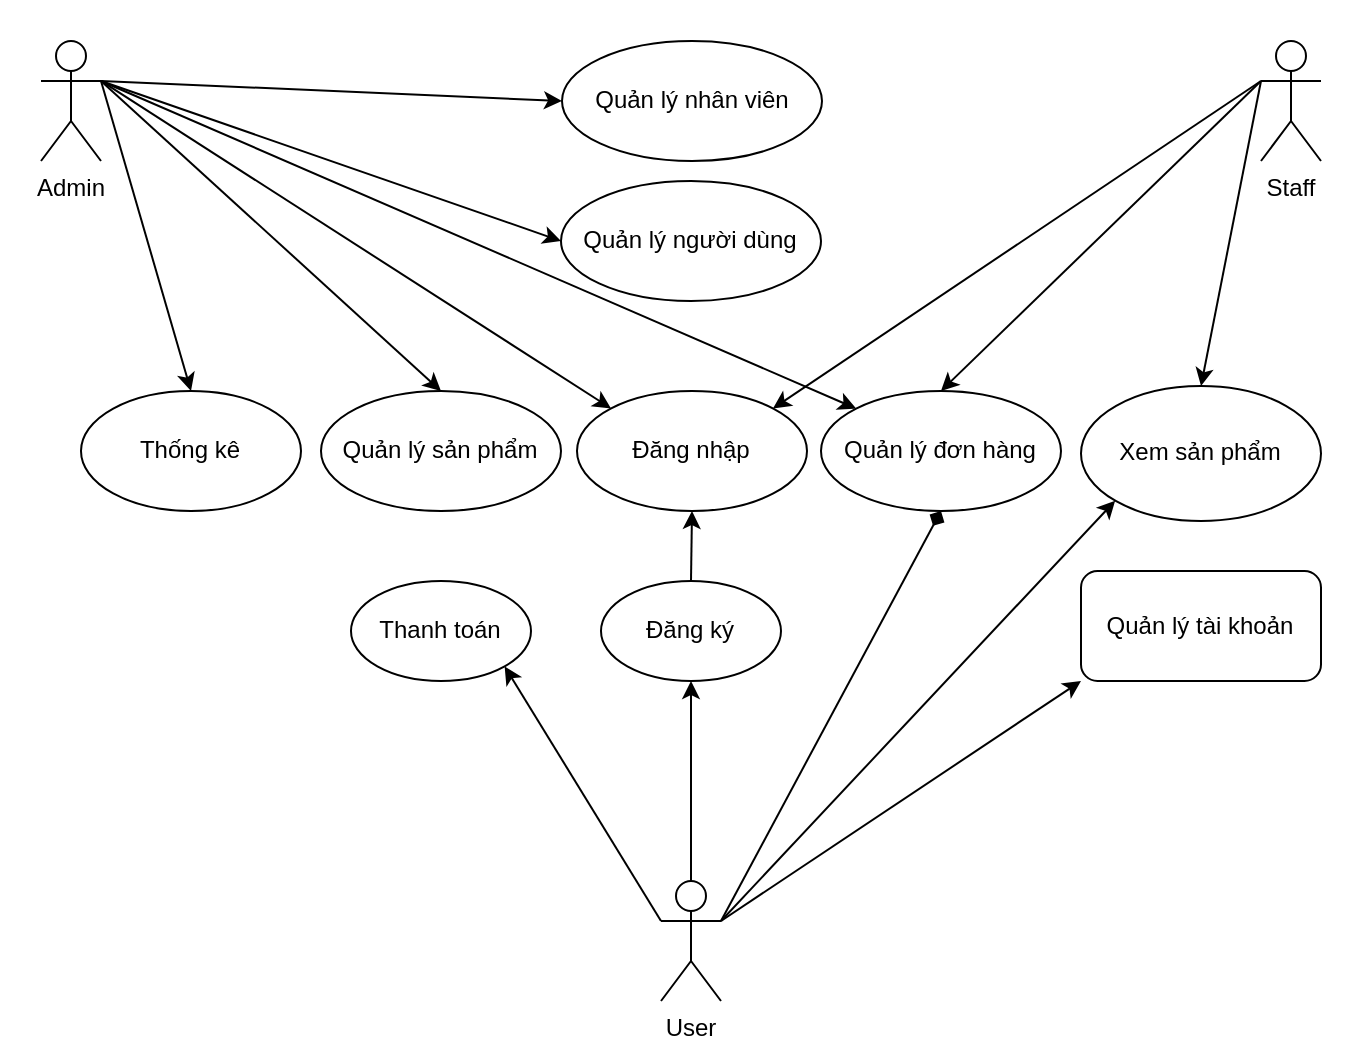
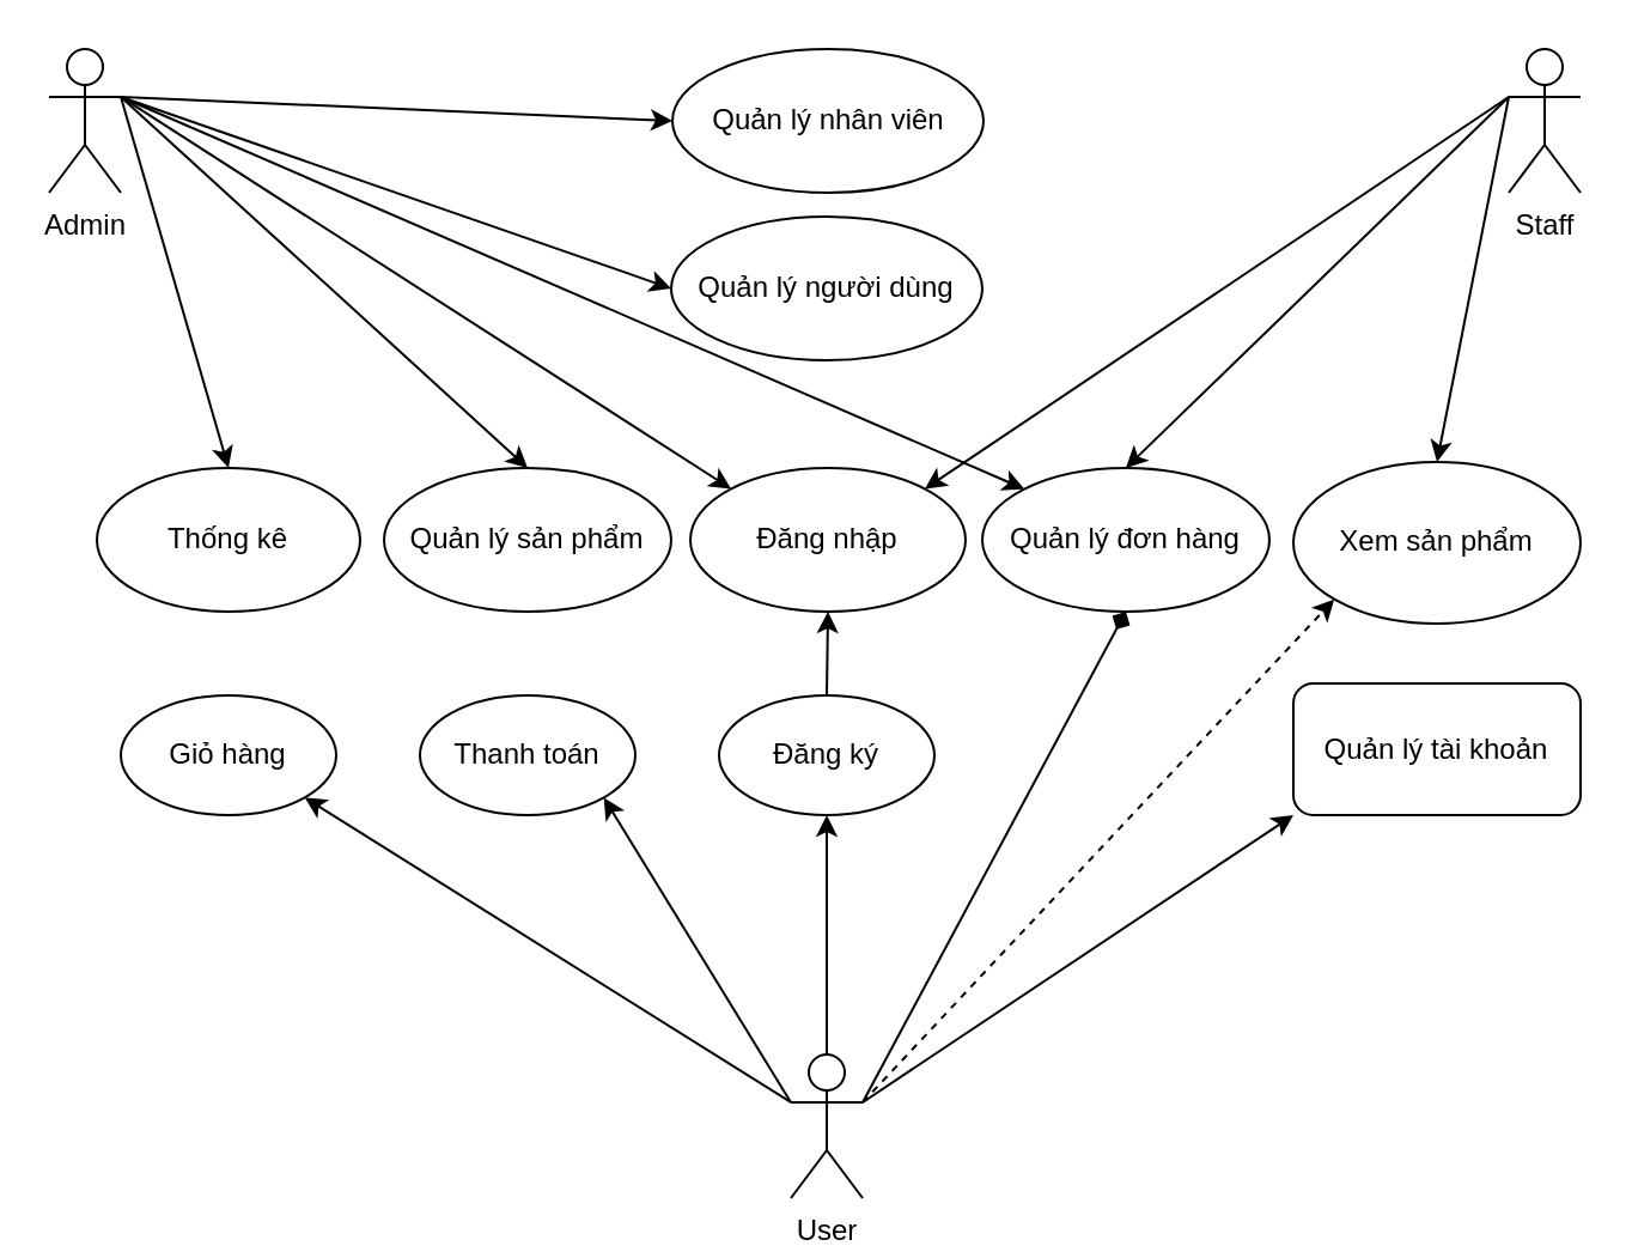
  <mxCell id="0" />
  <mxCell id="1" parent="0" />
  <mxCell id="2" value="Admin" style="shape=umlActor;verticalLabelPosition=bottom;verticalAlign=top;html=1;" vertex="1" parent="1"><mxGeometry x="20" y="20" width="30" height="60" as="geometry" /></mxCell>
  <mxCell id="3" value="User" style="shape=umlActor;verticalLabelPosition=bottom;verticalAlign=top;html=1;" vertex="1" parent="1"><mxGeometry x="330" y="440" width="30" height="60" as="geometry" /></mxCell>
  <mxCell id="4" value="Staff" style="shape=umlActor;verticalLabelPosition=bottom;verticalAlign=top;html=1;" vertex="1" parent="1"><mxGeometry x="630" y="20" width="30" height="60" as="geometry" /></mxCell>
  <mxCell id="5" value="Quản lý sản phẩm" style="ellipse;whiteSpace=wrap;html=1;" vertex="1" parent="1"><mxGeometry x="160" y="195" width="120" height="60" as="geometry" /></mxCell>
+ <mxCell id="6" value="Giỏ hàng" style="ellipse;whiteSpace=wrap;html=1;" vertex="1" parent="1"><mxGeometry x="50" y="290" width="90" height="50" as="geometry" /></mxCell>
  <mxCell id="7" value="Quản lý người dùng" style="ellipse;whiteSpace=wrap;html=1;" vertex="1" parent="1"><mxGeometry x="280" y="90" width="130" height="60" as="geometry" /></mxCell>
  <mxCell id="8" value="Quản lý đơn hàng" style="ellipse;whiteSpace=wrap;html=1;" vertex="1" parent="1"><mxGeometry x="410" y="195" width="120" height="60" as="geometry" /></mxCell>
  <mxCell id="9" value="Thanh toán" style="ellipse;whiteSpace=wrap;html=1;" vertex="1" parent="1"><mxGeometry x="175" y="290" width="90" height="50" as="geometry" /></mxCell>
  <mxCell id="10" value="Quản lý tài khoản" style="whiteSpace=wrap;html=1;rounded=1;" vertex="1" parent="1"><mxGeometry x="540" y="285" width="120" height="55" as="geometry" /></mxCell>
  <mxCell id="11" value="Đăng nhập" style="ellipse;whiteSpace=wrap;html=1;" vertex="1" parent="1"><mxGeometry x="288" y="195" width="115" height="60" as="geometry" /></mxCell>
  <mxCell id="12" value="Đăng ký" style="ellipse;whiteSpace=wrap;html=1;" vertex="1" parent="1"><mxGeometry x="300" y="290" width="90" height="50" as="geometry" /></mxCell>
  <mxCell id="13" value="Xem sản phẩm" style="ellipse;whiteSpace=wrap;html=1;" vertex="1" parent="1"><mxGeometry x="540" y="192.5" width="120" height="67.5" as="geometry" /></mxCell>
  <mxCell id="14" value="" style="endArrow=classic;html=1;rounded=0;entryX=0.5;entryY=1;entryDx=0;entryDy=0;exitX=0.5;exitY=0;exitDx=0;exitDy=0;exitPerimeter=0;" edge="1" parent="1" source="3" target="12"><mxGeometry width="50" height="50" relative="1" as="geometry"><mxPoint x="250" y="330" as="sourcePoint" /><mxPoint x="180" y="190" as="targetPoint" /></mxGeometry></mxCell>
  <mxCell id="15" value="" style="endArrow=classic;html=1;rounded=0;entryX=0.5;entryY=1;entryDx=0;entryDy=0;exitX=0.5;exitY=0;exitDx=0;exitDy=0;" edge="1" parent="1" source="12" target="11"><mxGeometry width="50" height="50" relative="1" as="geometry"><mxPoint x="250" y="330" as="sourcePoint" /><mxPoint x="300" y="280" as="targetPoint" /></mxGeometry></mxCell>
+ <mxCell id="16" value="" style="endArrow=classic;html=1;rounded=0;entryX=1;entryY=1;entryDx=0;entryDy=0;exitX=0;exitY=0.333;exitDx=0;exitDy=0;exitPerimeter=0;" edge="1" parent="1" source="3" target="6"><mxGeometry width="50" height="50" relative="1" as="geometry"><mxPoint x="140" y="10" as="sourcePoint" /><mxPoint x="300" y="280" as="targetPoint" /></mxGeometry></mxCell>
  <mxCell id="17" value="" style="endArrow=classic;html=1;rounded=0;entryX=1;entryY=1;entryDx=0;entryDy=0;exitX=0;exitY=0.333;exitDx=0;exitDy=0;exitPerimeter=0;" edge="1" parent="1" source="3" target="9"><mxGeometry width="50" height="50" relative="1" as="geometry"><mxPoint x="200" y="180" as="sourcePoint" /><mxPoint x="250" y="130" as="targetPoint" /></mxGeometry></mxCell>
  <mxCell id="18" value="" style="endArrow=classic;html=1;rounded=0;exitX=0;exitY=0.333;exitDx=0;exitDy=0;exitPerimeter=0;entryX=1;entryY=0;entryDx=0;entryDy=0;" edge="1" parent="1" source="4" target="11"><mxGeometry width="50" height="50" relative="1" as="geometry"><mxPoint x="370" y="250" as="sourcePoint" /><mxPoint x="420" y="200" as="targetPoint" /></mxGeometry></mxCell>
- <mxCell id="19" value="" style="endArrow=classic;html=1;rounded=0;exitX=1;exitY=0.333;exitDx=0;exitDy=0;exitPerimeter=0;entryX=0;entryY=1;entryDx=0;entryDy=0;" edge="1" parent="1" source="3" target="13"><mxGeometry width="50" height="50" relative="1" as="geometry"><mxPoint x="230" y="320" as="sourcePoint" /><mxPoint x="500" y="280" as="targetPoint" /></mxGeometry></mxCell>
+ <mxCell id="19" value="" style="endArrow=classic;html=1;rounded=0;exitX=1;exitY=0.333;exitDx=0;exitDy=0;exitPerimeter=0;entryX=0;entryY=1;entryDx=0;entryDy=0;dashed=1;" edge="1" parent="1" source="3" target="13"><mxGeometry width="50" height="50" relative="1" as="geometry"><mxPoint x="230" y="320" as="sourcePoint" /><mxPoint x="500" y="280" as="targetPoint" /></mxGeometry></mxCell>
  <mxCell id="20" value="" style="endArrow=diamond;html=1;rounded=0;entryX=0.5;entryY=1;entryDx=0;entryDy=0;exitX=1;exitY=0.333;exitDx=0;exitDy=0;exitPerimeter=0;" edge="1" parent="1" source="3" target="8"><mxGeometry width="50" height="50" relative="1" as="geometry"><mxPoint x="230" y="320" as="sourcePoint" /><mxPoint x="280" y="270" as="targetPoint" /></mxGeometry></mxCell>
  <mxCell id="21" value="" style="endArrow=classic;html=1;rounded=0;entryX=0.5;entryY=0;entryDx=0;entryDy=0;exitX=0;exitY=0.333;exitDx=0;exitDy=0;exitPerimeter=0;" edge="1" parent="1" source="4" target="8"><mxGeometry width="50" height="50" relative="1" as="geometry"><mxPoint x="230" y="230" as="sourcePoint" /><mxPoint x="280" y="180" as="targetPoint" /></mxGeometry></mxCell>
  <mxCell id="22" value="" style="endArrow=classic;html=1;rounded=0;exitX=0;exitY=0.333;exitDx=0;exitDy=0;exitPerimeter=0;entryX=0.5;entryY=0;entryDx=0;entryDy=0;" edge="1" parent="1" source="4" target="13"><mxGeometry width="50" height="50" relative="1" as="geometry"><mxPoint x="230" y="230" as="sourcePoint" /><mxPoint x="590" y="150" as="targetPoint" /></mxGeometry></mxCell>
  <mxCell id="23" value="Thống kê" style="ellipse;whiteSpace=wrap;html=1;" vertex="1" parent="1"><mxGeometry x="40" y="195" width="110" height="60" as="geometry" /></mxCell>
  <mxCell id="24" value="" style="endArrow=classic;html=1;rounded=0;entryX=0;entryY=1;entryDx=0;entryDy=0;exitX=1;exitY=0.333;exitDx=0;exitDy=0;exitPerimeter=0;" edge="1" parent="1" source="3" target="10"><mxGeometry width="50" height="50" relative="1" as="geometry"><mxPoint x="230" y="320" as="sourcePoint" /><mxPoint x="280" y="270" as="targetPoint" /></mxGeometry></mxCell>
  <mxCell id="25" value="" style="endArrow=classic;html=1;rounded=0;entryX=0.5;entryY=0;entryDx=0;entryDy=0;exitX=1;exitY=0.333;exitDx=0;exitDy=0;exitPerimeter=0;" edge="1" parent="1" source="2" target="5"><mxGeometry width="50" height="50" relative="1" as="geometry"><mxPoint x="300" y="250" as="sourcePoint" /><mxPoint x="350" y="200" as="targetPoint" /></mxGeometry></mxCell>
  <mxCell id="26" value="" style="endArrow=classic;html=1;rounded=0;entryX=0.5;entryY=0;entryDx=0;entryDy=0;exitX=1;exitY=0.333;exitDx=0;exitDy=0;exitPerimeter=0;" edge="1" parent="1" source="2" target="23"><mxGeometry width="50" height="50" relative="1" as="geometry"><mxPoint x="300" y="250" as="sourcePoint" /><mxPoint x="350" y="200" as="targetPoint" /></mxGeometry></mxCell>
  <mxCell id="27" value="" style="endArrow=classic;html=1;rounded=0;entryX=0;entryY=0.5;entryDx=0;entryDy=0;exitX=1;exitY=0.333;exitDx=0;exitDy=0;exitPerimeter=0;" edge="1" parent="1" source="2" target="7"><mxGeometry width="50" height="50" relative="1" as="geometry"><mxPoint x="300" y="250" as="sourcePoint" /><mxPoint x="350" y="200" as="targetPoint" /></mxGeometry></mxCell>
  <mxCell id="28" value="Quản lý nhân viên" style="ellipse;whiteSpace=wrap;html=1;" vertex="1" parent="1"><mxGeometry x="280.5" y="20" width="130" height="60" as="geometry" /></mxCell>
  <mxCell id="29" value="" style="endArrow=classic;html=1;rounded=0;entryX=0;entryY=0.5;entryDx=0;entryDy=0;exitX=1;exitY=0.333;exitDx=0;exitDy=0;exitPerimeter=0;" edge="1" parent="1" source="2" target="28"><mxGeometry width="50" height="50" relative="1" as="geometry"><mxPoint x="300" y="160" as="sourcePoint" /><mxPoint x="350" y="110" as="targetPoint" /></mxGeometry></mxCell>
  <mxCell id="30" value="" style="endArrow=classic;html=1;rounded=0;entryX=0;entryY=0;entryDx=0;entryDy=0;exitX=1;exitY=0.333;exitDx=0;exitDy=0;exitPerimeter=0;" edge="1" parent="1" source="2" target="11"><mxGeometry width="50" height="50" relative="1" as="geometry"><mxPoint x="300" y="290" as="sourcePoint" /><mxPoint x="350" y="240" as="targetPoint" /></mxGeometry></mxCell>
  <mxCell id="31" value="" style="endArrow=classic;html=1;rounded=0;entryX=0;entryY=0;entryDx=0;entryDy=0;exitX=1;exitY=0.333;exitDx=0;exitDy=0;exitPerimeter=0;" edge="1" parent="1" source="2" target="8"><mxGeometry width="50" height="50" relative="1" as="geometry"><mxPoint x="300" y="290" as="sourcePoint" /><mxPoint x="350" y="240" as="targetPoint" /></mxGeometry></mxCell>
